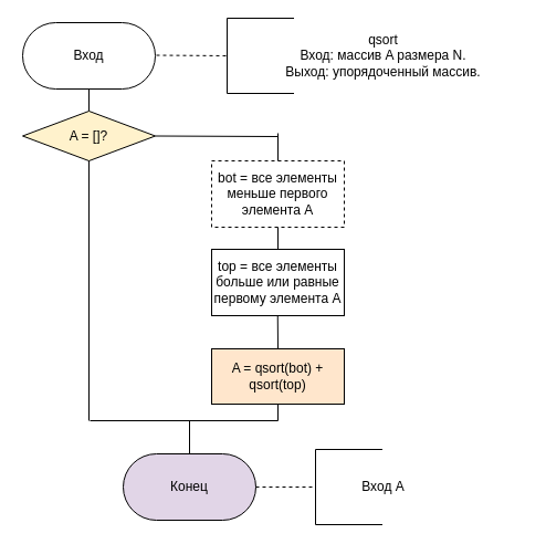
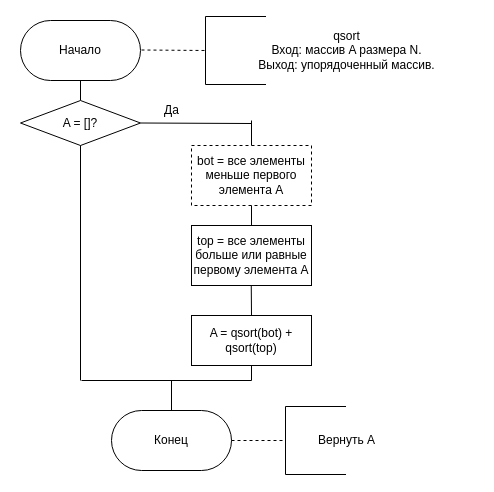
  <mxCell id="0" />
  <mxCell id="1" parent="0" />
- <mxCell id="2" value="Вход" style="rounded=1;whiteSpace=wrap;html=1;arcSize=50;" parent="1" vertex="1"><mxGeometry x="20" y="20" width="120" height="60" as="geometry" /></mxCell>
+ <mxCell id="2" value="Начало" style="rounded=1;whiteSpace=wrap;html=1;arcSize=50;" parent="1" vertex="1"><mxGeometry x="20" y="20" width="120" height="60" as="geometry" /></mxCell>
  <mxCell id="3" value="qsort&lt;br&gt;Вход: массив A размера N.&lt;br&gt;Выход: упорядоченный массив." style="text;html=1;strokeColor=none;fillColor=none;align=center;verticalAlign=middle;whiteSpace=wrap;rounded=0;" parent="1" vertex="1"><mxGeometry x="221" y="30" width="250.5" height="40" as="geometry" /></mxCell>
- <mxCell id="4" value="Конец" style="rounded=1;whiteSpace=wrap;html=1;arcSize=50;fillColor=#e1d5e7;" parent="1" vertex="1"><mxGeometry x="111" y="410" width="120" height="60" as="geometry" /></mxCell>
+ <mxCell id="4" value="Конец" style="rounded=1;whiteSpace=wrap;html=1;arcSize=50;" parent="1" vertex="1"><mxGeometry x="111" y="410" width="120" height="60" as="geometry" /></mxCell>
  <mxCell id="5" value="" style="endArrow=none;html=1;entryX=0.5;entryY=1;entryDx=0;entryDy=0;exitX=0.5;exitY=0;exitDx=0;exitDy=0;" parent="1" target="2" edge="1"><mxGeometry width="50" height="50" relative="1" as="geometry"><mxPoint x="80" y="100" as="sourcePoint" /><mxPoint x="80" y="85" as="targetPoint" /></mxGeometry></mxCell>
  <mxCell id="6" value="" style="shape=partialRectangle;whiteSpace=wrap;html=1;bottom=1;right=1;left=1;top=0;fillColor=none;routingCenterX=-0.5;rotation=90;" parent="1" vertex="1"><mxGeometry x="201" y="20" width="68" height="60" as="geometry" /></mxCell>
  <mxCell id="7" value="" style="endArrow=none;dashed=1;html=1;entryX=0.5;entryY=1;entryDx=0;entryDy=0;" parent="1" target="6" edge="1"><mxGeometry width="50" height="50" relative="1" as="geometry"><mxPoint x="141" y="49.5" as="sourcePoint" /><mxPoint x="181" y="50" as="targetPoint" /></mxGeometry></mxCell>
- <mxCell id="8" value="A = []?" style="rhombus;whiteSpace=wrap;html=1;fillColor=#fff2cc;" parent="1" vertex="1"><mxGeometry x="20" y="100" width="120" height="45" as="geometry" /></mxCell>
+ <mxCell id="8" value="A = []?" style="rhombus;whiteSpace=wrap;html=1;" parent="1" vertex="1"><mxGeometry x="20" y="100" width="120" height="45" as="geometry" /></mxCell>
  <mxCell id="9" value="" style="endArrow=none;html=1;" parent="1" edge="1"><mxGeometry width="50" height="50" relative="1" as="geometry"><mxPoint x="251" y="315" as="sourcePoint" /><mxPoint x="250.76" y="285" as="targetPoint" /></mxGeometry></mxCell>
  <mxCell id="10" value="bot = все элементы меньше первого элемента A" style="rounded=0;whiteSpace=wrap;html=1;dashed=1;" parent="1" vertex="1"><mxGeometry x="191" y="145" width="120" height="60" as="geometry" /></mxCell>
  <mxCell id="11" value="top = все элементы больше или равные первому элемента A" style="rounded=0;whiteSpace=wrap;html=1;" parent="1" vertex="1"><mxGeometry x="191" y="225" width="120" height="60" as="geometry" /></mxCell>
  <mxCell id="12" value="" style="endArrow=none;html=1;exitX=0.5;exitY=0;exitDx=0;exitDy=0;" parent="1" source="10" edge="1"><mxGeometry width="50" height="50" relative="1" as="geometry"><mxPoint x="121" y="210" as="sourcePoint" /><mxPoint x="251" y="120" as="targetPoint" /></mxGeometry></mxCell>
  <mxCell id="13" value="" style="endArrow=none;html=1;entryX=0.5;entryY=1;entryDx=0;entryDy=0;" parent="1" source="11" target="10" edge="1"><mxGeometry width="50" height="50" relative="1" as="geometry"><mxPoint x="211" y="285" as="sourcePoint" /><mxPoint x="261" y="235" as="targetPoint" /></mxGeometry></mxCell>
- <mxCell id="14" value="A = qsort(bot) + qsort(top)" style="rounded=0;whiteSpace=wrap;html=1;fillColor=#ffe6cc;" parent="1" vertex="1"><mxGeometry x="191" y="315" width="120" height="50" as="geometry" /></mxCell>
+ <mxCell id="14" value="A = qsort(bot) + qsort(top)" style="rounded=0;whiteSpace=wrap;html=1;" parent="1" vertex="1"><mxGeometry x="191" y="315" width="120" height="50" as="geometry" /></mxCell>
  <mxCell id="15" value="" style="endArrow=none;html=1;entryX=0.5;entryY=1;entryDx=0;entryDy=0;" parent="1" target="8" edge="1"><mxGeometry width="50" height="50" relative="1" as="geometry"><mxPoint x="80" y="380" as="sourcePoint" /><mxPoint x="71" y="340" as="targetPoint" /></mxGeometry></mxCell>
  <mxCell id="16" value="" style="endArrow=none;html=1;" parent="1" edge="1"><mxGeometry width="50" height="50" relative="1" as="geometry"><mxPoint x="251" y="380" as="sourcePoint" /><mxPoint x="81" y="380" as="targetPoint" /></mxGeometry></mxCell>
  <mxCell id="17" value="" style="endArrow=none;html=1;exitX=0.5;exitY=0;exitDx=0;exitDy=0;" parent="1" source="4" edge="1"><mxGeometry width="50" height="50" relative="1" as="geometry"><mxPoint x="1" y="480" as="sourcePoint" /><mxPoint x="171" y="380" as="targetPoint" /></mxGeometry></mxCell>
  <mxCell id="18" value="" style="endArrow=none;html=1;entryX=0.5;entryY=1;entryDx=0;entryDy=0;" parent="1" target="14" edge="1"><mxGeometry width="50" height="50" relative="1" as="geometry"><mxPoint x="251" y="380" as="sourcePoint" /><mxPoint x="51" y="440" as="targetPoint" /></mxGeometry></mxCell>
- <mxCell id="19" value="Вход A" style="text;html=1;strokeColor=none;fillColor=none;align=center;verticalAlign=middle;whiteSpace=wrap;rounded=0;" parent="1" vertex="1"><mxGeometry x="291" y="420" width="110.5" height="40" as="geometry" /></mxCell>
+ <mxCell id="19" value="Вернуть A" style="text;html=1;strokeColor=none;fillColor=none;align=center;verticalAlign=middle;whiteSpace=wrap;rounded=0;" parent="1" vertex="1"><mxGeometry x="291" y="420" width="110.5" height="40" as="geometry" /></mxCell>
  <mxCell id="20" value="" style="shape=partialRectangle;whiteSpace=wrap;html=1;bottom=1;right=1;left=1;top=0;fillColor=none;routingCenterX=-0.5;rotation=90;" parent="1" vertex="1"><mxGeometry x="281" y="410" width="68" height="60" as="geometry" /></mxCell>
  <mxCell id="21" value="" style="endArrow=none;dashed=1;html=1;entryX=0.5;entryY=1;entryDx=0;entryDy=0;" parent="1" target="20" edge="1"><mxGeometry width="50" height="50" relative="1" as="geometry"><mxPoint x="231" y="440" as="sourcePoint" /><mxPoint x="261" y="440" as="targetPoint" /></mxGeometry></mxCell>
  <mxCell id="22" value="" style="endArrow=none;html=1;entryX=1;entryY=0.5;entryDx=0;entryDy=0;" parent="1" target="8" edge="1"><mxGeometry width="50" height="50" relative="1" as="geometry"><mxPoint x="251" y="123" as="sourcePoint" /><mxPoint x="-79" y="220" as="targetPoint" /></mxGeometry></mxCell>
+ <mxCell id="23" value="Да" style="text;html=1;align=center;verticalAlign=middle;resizable=0;points=[];autosize=1;strokeColor=none;fillColor=none;" vertex="1" parent="1"><mxGeometry x="156" y="100" width="30" height="20" as="geometry" /></mxCell>
